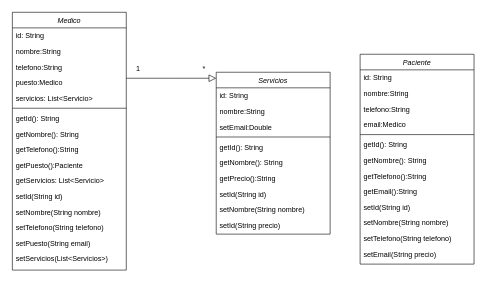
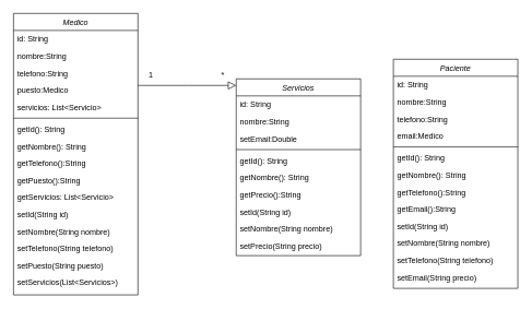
  <mxCell id="0" />
  <mxCell id="1" parent="0" />
  <mxCell id="2" value="Medico" style="swimlane;fontStyle=2;align=center;verticalAlign=top;childLayout=stackLayout;horizontal=1;startSize=26;horizontalStack=0;resizeParent=1;resizeLast=0;collapsible=1;marginBottom=0;rounded=0;shadow=0;strokeWidth=1;" parent="1" vertex="1"><mxGeometry x="20" y="20" width="190" height="430" as="geometry"><mxRectangle x="230" y="140" width="160" height="26" as="alternateBounds" /></mxGeometry></mxCell>
  <mxCell id="3" value="id: String" style="text;align=left;verticalAlign=top;spacingLeft=4;spacingRight=4;overflow=hidden;rotatable=0;points=[[0,0.5],[1,0.5]];portConstraint=eastwest;" parent="2" vertex="1"><mxGeometry y="26" width="190" height="26" as="geometry" /></mxCell>
  <mxCell id="4" value="nombre:String" style="text;align=left;verticalAlign=top;spacingLeft=4;spacingRight=4;overflow=hidden;rotatable=0;points=[[0,0.5],[1,0.5]];portConstraint=eastwest;rounded=0;shadow=0;html=0;" parent="2" vertex="1"><mxGeometry y="52" width="190" height="26" as="geometry" /></mxCell>
  <mxCell id="5" value="telefono:String" style="text;align=left;verticalAlign=top;spacingLeft=4;spacingRight=4;overflow=hidden;rotatable=0;points=[[0,0.5],[1,0.5]];portConstraint=eastwest;rounded=0;shadow=0;html=0;" parent="2" vertex="1"><mxGeometry y="78" width="190" height="26" as="geometry" /></mxCell>
  <mxCell id="6" value="puesto:Medico" style="text;align=left;verticalAlign=top;spacingLeft=4;spacingRight=4;overflow=hidden;rotatable=0;points=[[0,0.5],[1,0.5]];portConstraint=eastwest;" vertex="1" parent="2"><mxGeometry y="104" width="190" height="26" as="geometry" /></mxCell>
  <mxCell id="7" value="servicios: List&lt;Servicio&gt;" style="text;align=left;verticalAlign=top;spacingLeft=4;spacingRight=4;overflow=hidden;rotatable=0;points=[[0,0.5],[1,0.5]];portConstraint=eastwest;" vertex="1" parent="2"><mxGeometry y="130" width="190" height="26" as="geometry" /></mxCell>
  <mxCell id="8" value="" style="line;html=1;strokeWidth=1;align=left;verticalAlign=middle;spacingTop=-1;spacingLeft=3;spacingRight=3;rotatable=0;labelPosition=right;points=[];portConstraint=eastwest;" vertex="1" parent="2"><mxGeometry y="156" width="190" height="8" as="geometry" /></mxCell>
  <mxCell id="9" value="getId(): String" style="text;align=left;verticalAlign=top;spacingLeft=4;spacingRight=4;overflow=hidden;rotatable=0;points=[[0,0.5],[1,0.5]];portConstraint=eastwest;" vertex="1" parent="2"><mxGeometry y="164" width="190" height="26" as="geometry" /></mxCell>
  <mxCell id="10" value="getNombre(): String" style="text;align=left;verticalAlign=top;spacingLeft=4;spacingRight=4;overflow=hidden;rotatable=0;points=[[0,0.5],[1,0.5]];portConstraint=eastwest;" vertex="1" parent="2"><mxGeometry y="190" width="190" height="26" as="geometry" /></mxCell>
  <mxCell id="11" value="getTelefono():String" style="text;align=left;verticalAlign=top;spacingLeft=4;spacingRight=4;overflow=hidden;rotatable=0;points=[[0,0.5],[1,0.5]];portConstraint=eastwest;" vertex="1" parent="2"><mxGeometry y="216" width="190" height="26" as="geometry" /></mxCell>
- <mxCell id="12" value="getPuesto():Paciente" style="text;align=left;verticalAlign=top;spacingLeft=4;spacingRight=4;overflow=hidden;rotatable=0;points=[[0,0.5],[1,0.5]];portConstraint=eastwest;" vertex="1" parent="2"><mxGeometry y="242" width="190" height="26" as="geometry" /></mxCell>
+ <mxCell id="12" value="getPuesto():String" style="text;align=left;verticalAlign=top;spacingLeft=4;spacingRight=4;overflow=hidden;rotatable=0;points=[[0,0.5],[1,0.5]];portConstraint=eastwest;" vertex="1" parent="2"><mxGeometry y="242" width="190" height="26" as="geometry" /></mxCell>
  <mxCell id="13" value="getServicios: List&lt;Servicio&gt;" style="text;align=left;verticalAlign=top;spacingLeft=4;spacingRight=4;overflow=hidden;rotatable=0;points=[[0,0.5],[1,0.5]];portConstraint=eastwest;" vertex="1" parent="2"><mxGeometry y="268" width="190" height="26" as="geometry" /></mxCell>
  <mxCell id="14" value="setId(String id)" style="text;align=left;verticalAlign=top;spacingLeft=4;spacingRight=4;overflow=hidden;rotatable=0;points=[[0,0.5],[1,0.5]];portConstraint=eastwest;" vertex="1" parent="2"><mxGeometry y="294" width="190" height="26" as="geometry" /></mxCell>
  <mxCell id="15" value="setNombre(String nombre)" style="text;align=left;verticalAlign=top;spacingLeft=4;spacingRight=4;overflow=hidden;rotatable=0;points=[[0,0.5],[1,0.5]];portConstraint=eastwest;" vertex="1" parent="2"><mxGeometry y="320" width="190" height="26" as="geometry" /></mxCell>
  <mxCell id="16" value="setTelefono(String telefono)" style="text;align=left;verticalAlign=top;spacingLeft=4;spacingRight=4;overflow=hidden;rotatable=0;points=[[0,0.5],[1,0.5]];portConstraint=eastwest;" vertex="1" parent="2"><mxGeometry y="346" width="190" height="26" as="geometry" /></mxCell>
- <mxCell id="17" value="setPuesto(String email)" style="text;align=left;verticalAlign=top;spacingLeft=4;spacingRight=4;overflow=hidden;rotatable=0;points=[[0,0.5],[1,0.5]];portConstraint=eastwest;" vertex="1" parent="2"><mxGeometry y="372" width="190" height="26" as="geometry" /></mxCell>
+ <mxCell id="17" value="setPuesto(String puesto)" style="text;align=left;verticalAlign=top;spacingLeft=4;spacingRight=4;overflow=hidden;rotatable=0;points=[[0,0.5],[1,0.5]];portConstraint=eastwest;" vertex="1" parent="2"><mxGeometry y="372" width="190" height="26" as="geometry" /></mxCell>
  <mxCell id="18" value="setServicios(List&lt;Servicios&gt;)" style="text;align=left;verticalAlign=top;spacingLeft=4;spacingRight=4;overflow=hidden;rotatable=0;points=[[0,0.5],[1,0.5]];portConstraint=eastwest;" vertex="1" parent="2"><mxGeometry y="398" width="190" height="26" as="geometry" /></mxCell>
  <mxCell id="19" value="Paciente" style="swimlane;fontStyle=2;align=center;verticalAlign=top;childLayout=stackLayout;horizontal=1;startSize=26;horizontalStack=0;resizeParent=1;resizeLast=0;collapsible=1;marginBottom=0;rounded=0;shadow=0;strokeWidth=1;" vertex="1" parent="1"><mxGeometry x="600" y="90" width="190" height="350" as="geometry"><mxRectangle x="230" y="140" width="160" height="26" as="alternateBounds" /></mxGeometry></mxCell>
  <mxCell id="20" value="id: String" style="text;align=left;verticalAlign=top;spacingLeft=4;spacingRight=4;overflow=hidden;rotatable=0;points=[[0,0.5],[1,0.5]];portConstraint=eastwest;" vertex="1" parent="19"><mxGeometry y="26" width="190" height="26" as="geometry" /></mxCell>
  <mxCell id="21" value="nombre:String" style="text;align=left;verticalAlign=top;spacingLeft=4;spacingRight=4;overflow=hidden;rotatable=0;points=[[0,0.5],[1,0.5]];portConstraint=eastwest;rounded=0;shadow=0;html=0;" vertex="1" parent="19"><mxGeometry y="52" width="190" height="26" as="geometry" /></mxCell>
  <mxCell id="22" value="telefono:String" style="text;align=left;verticalAlign=top;spacingLeft=4;spacingRight=4;overflow=hidden;rotatable=0;points=[[0,0.5],[1,0.5]];portConstraint=eastwest;rounded=0;shadow=0;html=0;" vertex="1" parent="19"><mxGeometry y="78" width="190" height="26" as="geometry" /></mxCell>
  <mxCell id="23" value="email:Medico" style="text;align=left;verticalAlign=top;spacingLeft=4;spacingRight=4;overflow=hidden;rotatable=0;points=[[0,0.5],[1,0.5]];portConstraint=eastwest;" vertex="1" parent="19"><mxGeometry y="104" width="190" height="26" as="geometry" /></mxCell>
  <mxCell id="24" value="" style="line;html=1;strokeWidth=1;align=left;verticalAlign=middle;spacingTop=-1;spacingLeft=3;spacingRight=3;rotatable=0;labelPosition=right;points=[];portConstraint=eastwest;" vertex="1" parent="19"><mxGeometry y="130" width="190" height="8" as="geometry" /></mxCell>
  <mxCell id="25" value="getId(): String" style="text;align=left;verticalAlign=top;spacingLeft=4;spacingRight=4;overflow=hidden;rotatable=0;points=[[0,0.5],[1,0.5]];portConstraint=eastwest;" vertex="1" parent="19"><mxGeometry y="138" width="190" height="26" as="geometry" /></mxCell>
  <mxCell id="26" value="getNombre(): String" style="text;align=left;verticalAlign=top;spacingLeft=4;spacingRight=4;overflow=hidden;rotatable=0;points=[[0,0.5],[1,0.5]];portConstraint=eastwest;" vertex="1" parent="19"><mxGeometry y="164" width="190" height="26" as="geometry" /></mxCell>
  <mxCell id="27" value="getTelefono():String" style="text;align=left;verticalAlign=top;spacingLeft=4;spacingRight=4;overflow=hidden;rotatable=0;points=[[0,0.5],[1,0.5]];portConstraint=eastwest;" vertex="1" parent="19"><mxGeometry y="190" width="190" height="26" as="geometry" /></mxCell>
  <mxCell id="28" value="getEmail():String" style="text;align=left;verticalAlign=top;spacingLeft=4;spacingRight=4;overflow=hidden;rotatable=0;points=[[0,0.5],[1,0.5]];portConstraint=eastwest;" vertex="1" parent="19"><mxGeometry y="216" width="190" height="26" as="geometry" /></mxCell>
  <mxCell id="29" value="setId(String id)" style="text;align=left;verticalAlign=top;spacingLeft=4;spacingRight=4;overflow=hidden;rotatable=0;points=[[0,0.5],[1,0.5]];portConstraint=eastwest;" vertex="1" parent="19"><mxGeometry y="242" width="190" height="26" as="geometry" /></mxCell>
  <mxCell id="30" value="setNombre(String nombre)" style="text;align=left;verticalAlign=top;spacingLeft=4;spacingRight=4;overflow=hidden;rotatable=0;points=[[0,0.5],[1,0.5]];portConstraint=eastwest;" vertex="1" parent="19"><mxGeometry y="268" width="190" height="26" as="geometry" /></mxCell>
  <mxCell id="31" value="setTelefono(String telefono)" style="text;align=left;verticalAlign=top;spacingLeft=4;spacingRight=4;overflow=hidden;rotatable=0;points=[[0,0.5],[1,0.5]];portConstraint=eastwest;" vertex="1" parent="19"><mxGeometry y="294" width="190" height="26" as="geometry" /></mxCell>
  <mxCell id="32" value="setEmail(String precio)" style="text;align=left;verticalAlign=top;spacingLeft=4;spacingRight=4;overflow=hidden;rotatable=0;points=[[0,0.5],[1,0.5]];portConstraint=eastwest;" vertex="1" parent="19"><mxGeometry y="320" width="190" height="26" as="geometry" /></mxCell>
  <mxCell id="33" value="Servicios" style="swimlane;fontStyle=2;align=center;verticalAlign=top;childLayout=stackLayout;horizontal=1;startSize=26;horizontalStack=0;resizeParent=1;resizeLast=0;collapsible=1;marginBottom=0;rounded=0;shadow=0;strokeWidth=1;" vertex="1" parent="1"><mxGeometry x="360" y="120" width="190" height="270" as="geometry"><mxRectangle x="230" y="140" width="160" height="26" as="alternateBounds" /></mxGeometry></mxCell>
  <mxCell id="34" value="id: String" style="text;align=left;verticalAlign=top;spacingLeft=4;spacingRight=4;overflow=hidden;rotatable=0;points=[[0,0.5],[1,0.5]];portConstraint=eastwest;" vertex="1" parent="33"><mxGeometry y="26" width="190" height="26" as="geometry" /></mxCell>
  <mxCell id="35" value="nombre:String" style="text;align=left;verticalAlign=top;spacingLeft=4;spacingRight=4;overflow=hidden;rotatable=0;points=[[0,0.5],[1,0.5]];portConstraint=eastwest;rounded=0;shadow=0;html=0;" vertex="1" parent="33"><mxGeometry y="52" width="190" height="26" as="geometry" /></mxCell>
  <mxCell id="36" value="setEmail:Double" style="text;align=left;verticalAlign=top;spacingLeft=4;spacingRight=4;overflow=hidden;rotatable=0;points=[[0,0.5],[1,0.5]];portConstraint=eastwest;rounded=0;shadow=0;html=0;" vertex="1" parent="33"><mxGeometry y="78" width="190" height="26" as="geometry" /></mxCell>
  <mxCell id="37" value="" style="line;html=1;strokeWidth=1;align=left;verticalAlign=middle;spacingTop=-1;spacingLeft=3;spacingRight=3;rotatable=0;labelPosition=right;points=[];portConstraint=eastwest;" vertex="1" parent="33"><mxGeometry y="104" width="190" height="8" as="geometry" /></mxCell>
  <mxCell id="38" value="getId(): String" style="text;align=left;verticalAlign=top;spacingLeft=4;spacingRight=4;overflow=hidden;rotatable=0;points=[[0,0.5],[1,0.5]];portConstraint=eastwest;" vertex="1" parent="33"><mxGeometry y="112" width="190" height="26" as="geometry" /></mxCell>
  <mxCell id="39" value="getNombre(): String" style="text;align=left;verticalAlign=top;spacingLeft=4;spacingRight=4;overflow=hidden;rotatable=0;points=[[0,0.5],[1,0.5]];portConstraint=eastwest;" vertex="1" parent="33"><mxGeometry y="138" width="190" height="26" as="geometry" /></mxCell>
  <mxCell id="40" value="getPrecio():String" style="text;align=left;verticalAlign=top;spacingLeft=4;spacingRight=4;overflow=hidden;rotatable=0;points=[[0,0.5],[1,0.5]];portConstraint=eastwest;" vertex="1" parent="33"><mxGeometry y="164" width="190" height="26" as="geometry" /></mxCell>
  <mxCell id="41" value="setId(String id)" style="text;align=left;verticalAlign=top;spacingLeft=4;spacingRight=4;overflow=hidden;rotatable=0;points=[[0,0.5],[1,0.5]];portConstraint=eastwest;" vertex="1" parent="33"><mxGeometry y="190" width="190" height="26" as="geometry" /></mxCell>
  <mxCell id="42" value="setNombre(String nombre)" style="text;align=left;verticalAlign=top;spacingLeft=4;spacingRight=4;overflow=hidden;rotatable=0;points=[[0,0.5],[1,0.5]];portConstraint=eastwest;" vertex="1" parent="33"><mxGeometry y="216" width="190" height="26" as="geometry" /></mxCell>
- <mxCell id="43" value="setId(String precio)" style="text;align=left;verticalAlign=top;spacingLeft=4;spacingRight=4;overflow=hidden;rotatable=0;points=[[0,0.5],[1,0.5]];portConstraint=eastwest;" vertex="1" parent="33"><mxGeometry y="242" width="190" height="26" as="geometry" /></mxCell>
+ <mxCell id="43" value="setPrecio(String precio)" style="text;align=left;verticalAlign=top;spacingLeft=4;spacingRight=4;overflow=hidden;rotatable=0;points=[[0,0.5],[1,0.5]];portConstraint=eastwest;" vertex="1" parent="33"><mxGeometry y="242" width="190" height="26" as="geometry" /></mxCell>
  <mxCell id="44" value="" style="endArrow=block;endSize=10;endFill=0;shadow=0;strokeWidth=1;rounded=0;curved=0;edgeStyle=elbowEdgeStyle;elbow=vertical;" edge="1" parent="1" target="33"><mxGeometry width="160" relative="1" as="geometry"><mxPoint x="210" y="130" as="sourcePoint" /><mxPoint x="290" y="130" as="targetPoint" /><Array as="points" /></mxGeometry></mxCell>
  <mxCell id="45" value="1" style="text;html=1;align=center;verticalAlign=middle;whiteSpace=wrap;rounded=0;" vertex="1" parent="1"><mxGeometry x="200" y="100" width="60" height="30" as="geometry" /></mxCell>
  <mxCell id="46" value="*" style="text;html=1;align=center;verticalAlign=middle;whiteSpace=wrap;rounded=0;" vertex="1" parent="1"><mxGeometry x="310" y="100" width="60" height="30" as="geometry" /></mxCell>
